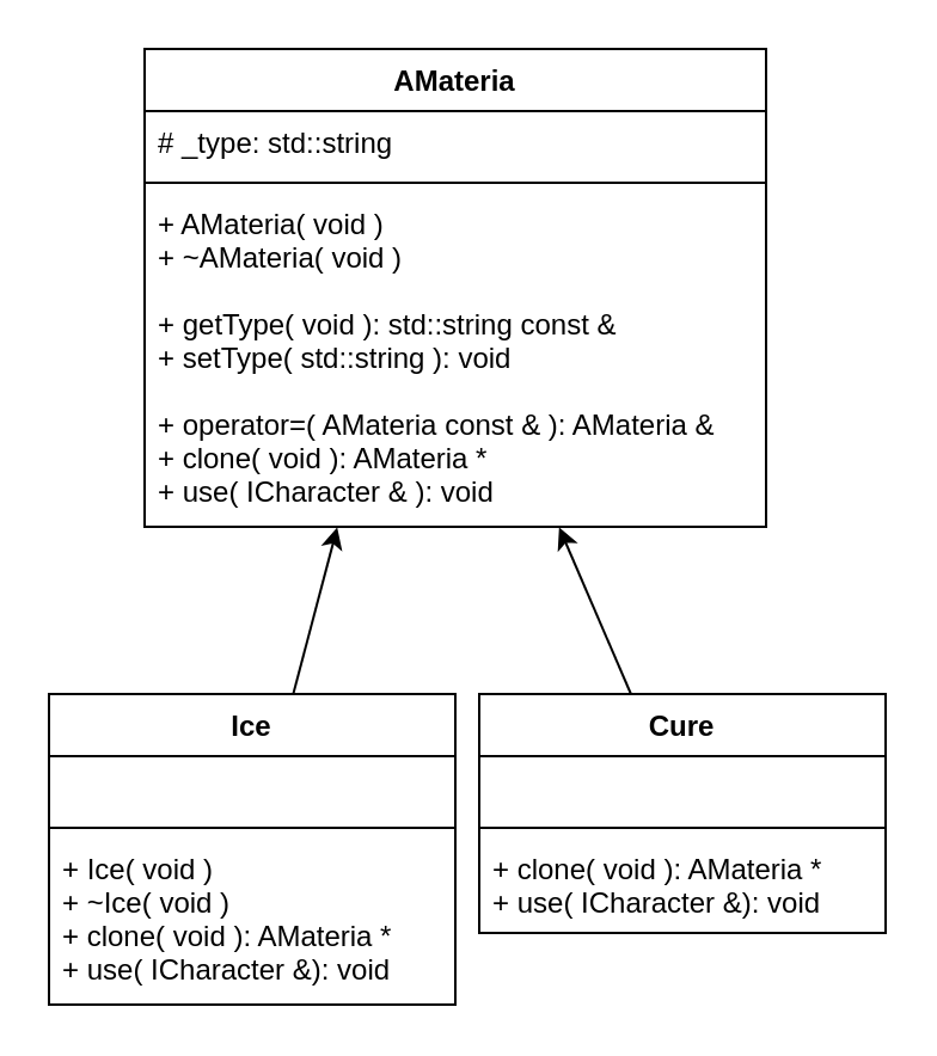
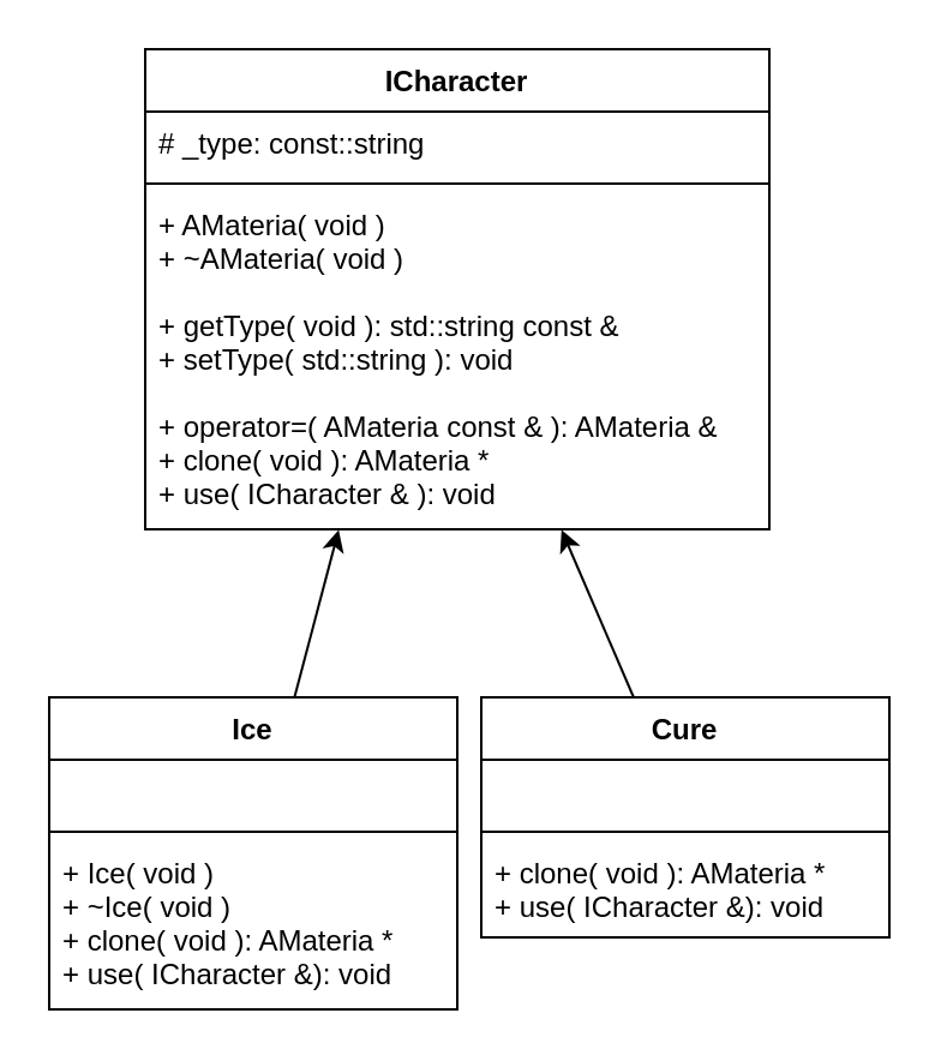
  <mxCell id="0" />
  <mxCell id="1" parent="0" />
- <mxCell id="2" value="AMateria" style="swimlane;fontStyle=1;align=center;verticalAlign=top;childLayout=stackLayout;horizontal=1;startSize=26;horizontalStack=0;resizeParent=1;resizeParentMax=0;resizeLast=0;collapsible=1;marginBottom=0;swimlaneLine=1;glass=0;" vertex="1" parent="1"><mxGeometry x="60" y="20" width="260" height="200" as="geometry" /></mxCell>
- <mxCell id="3" value="# _type: std::string" style="text;strokeColor=none;fillColor=none;align=left;verticalAlign=top;spacingLeft=4;spacingRight=4;overflow=hidden;rotatable=0;points=[[0,0.5],[1,0.5]];portConstraint=eastwest;" vertex="1" parent="2"><mxGeometry y="26" width="260" height="26" as="geometry" /></mxCell>
+ <mxCell id="2" value="ICharacter" style="swimlane;fontStyle=1;align=center;verticalAlign=top;childLayout=stackLayout;horizontal=1;startSize=26;horizontalStack=0;resizeParent=1;resizeParentMax=0;resizeLast=0;collapsible=1;marginBottom=0;swimlaneLine=1;glass=0;" vertex="1" parent="1"><mxGeometry x="60" y="20" width="260" height="200" as="geometry" /></mxCell>
+ <mxCell id="3" value="# _type: const::string" style="text;strokeColor=none;fillColor=none;align=left;verticalAlign=top;spacingLeft=4;spacingRight=4;overflow=hidden;rotatable=0;points=[[0,0.5],[1,0.5]];portConstraint=eastwest;" vertex="1" parent="2"><mxGeometry y="26" width="260" height="26" as="geometry" /></mxCell>
  <mxCell id="4" value="" style="line;strokeWidth=1;fillColor=none;align=left;verticalAlign=middle;spacingTop=-1;spacingLeft=3;spacingRight=3;rotatable=0;labelPosition=right;points=[];portConstraint=eastwest;strokeColor=inherit;" vertex="1" parent="2"><mxGeometry y="52" width="260" height="8" as="geometry" /></mxCell>
  <mxCell id="5" value="+ AMateria( void )&#10;+ ~AMateria( void )&#10;&#10;+ getType( void ): std::string const &amp;&#10;+ setType( std::string ): void&#10;&#10;+ operator=( AMateria const &amp; ): AMateria &amp;&#10;+ clone( void ): AMateria *&#10;+ use( ICharacter &amp; ): void" style="text;strokeColor=none;fillColor=none;align=left;verticalAlign=top;spacingLeft=4;spacingRight=4;overflow=hidden;rotatable=0;points=[[0,0.5],[1,0.5]];portConstraint=eastwest;" vertex="1" parent="2"><mxGeometry y="60" width="260" height="140" as="geometry" /></mxCell>
  <mxCell id="6" style="edgeStyle=none;rounded=0;html=1;entryX=0.31;entryY=1.002;entryDx=0;entryDy=0;entryPerimeter=0;" edge="1" parent="1" source="7" target="5"><mxGeometry relative="1" as="geometry" /></mxCell>
  <mxCell id="7" value="Ice" style="swimlane;fontStyle=1;align=center;verticalAlign=top;childLayout=stackLayout;horizontal=1;startSize=26;horizontalStack=0;resizeParent=1;resizeParentMax=0;resizeLast=0;collapsible=1;marginBottom=0;glass=0;" vertex="1" parent="1"><mxGeometry x="20" y="290" width="170" height="130" as="geometry" /></mxCell>
  <mxCell id="8" value=" " style="text;strokeColor=none;fillColor=none;align=left;verticalAlign=top;spacingLeft=4;spacingRight=4;overflow=hidden;rotatable=0;points=[[0,0.5],[1,0.5]];portConstraint=eastwest;glass=0;" vertex="1" parent="7"><mxGeometry y="26" width="170" height="26" as="geometry" /></mxCell>
  <mxCell id="9" value="" style="line;strokeWidth=1;fillColor=none;align=left;verticalAlign=middle;spacingTop=-1;spacingLeft=3;spacingRight=3;rotatable=0;labelPosition=right;points=[];portConstraint=eastwest;strokeColor=inherit;glass=0;" vertex="1" parent="7"><mxGeometry y="52" width="170" height="8" as="geometry" /></mxCell>
  <mxCell id="10" value="+ Ice( void )&#10;+ ~Ice( void )&#10;+ clone( void ): AMateria *&#10;+ use( ICharacter &amp;): void" style="text;strokeColor=none;fillColor=none;align=left;verticalAlign=top;spacingLeft=4;spacingRight=4;overflow=hidden;rotatable=0;points=[[0,0.5],[1,0.5]];portConstraint=eastwest;glass=0;" vertex="1" parent="7"><mxGeometry y="60" width="170" height="70" as="geometry" /></mxCell>
  <mxCell id="11" style="edgeStyle=none;rounded=0;html=1;entryX=0.667;entryY=1.002;entryDx=0;entryDy=0;entryPerimeter=0;" edge="1" parent="1" source="12" target="5"><mxGeometry relative="1" as="geometry"><mxPoint x="200" y="100" as="targetPoint" /></mxGeometry></mxCell>
  <mxCell id="12" value="Cure" style="swimlane;fontStyle=1;align=center;verticalAlign=top;childLayout=stackLayout;horizontal=1;startSize=26;horizontalStack=0;resizeParent=1;resizeParentMax=0;resizeLast=0;collapsible=1;marginBottom=0;glass=0;" vertex="1" parent="1"><mxGeometry x="200" y="290" width="170" height="100" as="geometry" /></mxCell>
  <mxCell id="13" value=" " style="text;strokeColor=none;fillColor=none;align=left;verticalAlign=top;spacingLeft=4;spacingRight=4;overflow=hidden;rotatable=0;points=[[0,0.5],[1,0.5]];portConstraint=eastwest;glass=0;" vertex="1" parent="12"><mxGeometry y="26" width="170" height="26" as="geometry" /></mxCell>
  <mxCell id="14" value="" style="line;strokeWidth=1;fillColor=none;align=left;verticalAlign=middle;spacingTop=-1;spacingLeft=3;spacingRight=3;rotatable=0;labelPosition=right;points=[];portConstraint=eastwest;strokeColor=inherit;glass=0;" vertex="1" parent="12"><mxGeometry y="52" width="170" height="8" as="geometry" /></mxCell>
  <mxCell id="15" value="+ clone( void ): AMateria *&#10;+ use( ICharacter &amp;): void" style="text;strokeColor=none;fillColor=none;align=left;verticalAlign=top;spacingLeft=4;spacingRight=4;overflow=hidden;rotatable=0;points=[[0,0.5],[1,0.5]];portConstraint=eastwest;glass=0;" vertex="1" parent="12"><mxGeometry y="60" width="170" height="40" as="geometry" /></mxCell>
